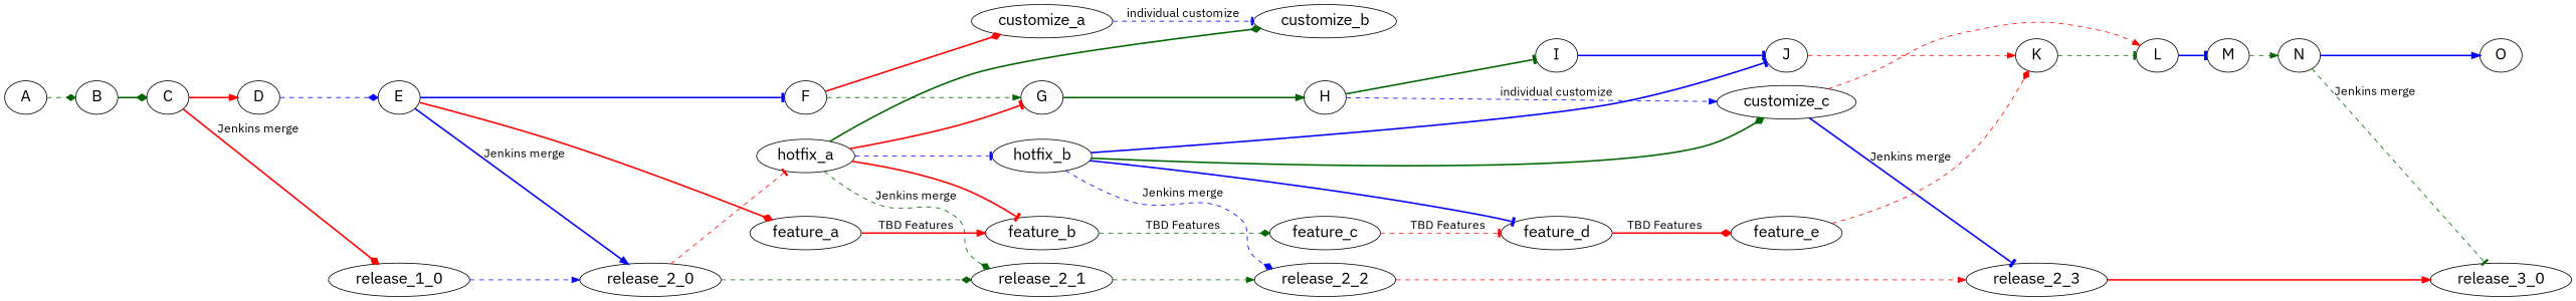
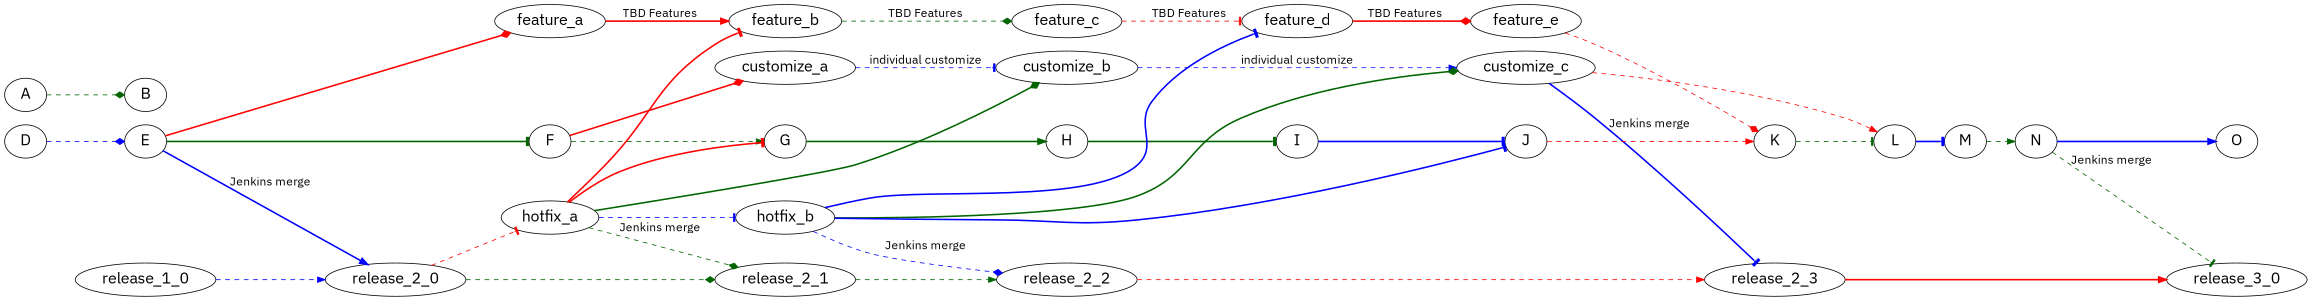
  digraph {
    fontname="IBM Plex Sans"
    rankdir=LR
    node [fontname="IBM Plex Sans" fontsize=20]
    edge [arrowhead=tee color=darkgreen fontname="IBM Plex Sans" fontsize=16 style=bold weight=50]
    K
    release_2_3
    customize_c
    J
    customize_a
    G
    L
    release_3_0
    customize_b
    H
    feature_a
    feature_b
    feature_c
    feature_d
    feature_e
    M
    A
    B
-   C
    D
    release_1_0
    E
    release_2_0
    F
    release_2_1
    hotfix_a
    I
    N
    O
    release_2_2
    hotfix_b
    subgraph sub_1 {
      rank=same
      K
      release_2_3
    }
    subgraph sub_2 {
      rank=same
      customize_c
      J
    }
    subgraph sub_3 {
      rank=same
      customize_a
      G
    }
    K -> L [style=dashed]
    release_2_3 -> release_3_0 [arrowhead=normal color=red]
    customize_c -> release_2_3 [color=blue label="Jenkins merge" weight=""]
    customize_c -> L [arrowhead=normal color=red style=dashed weight=""]
    J -> K [arrowhead=normal color=red style=dashed]
    customize_a -> customize_b [color=blue label="individual customize" style=dashed]
    G -> H [arrowhead=normal]
    L -> M [color=blue]
-   H -> customize_c [arrowhead=normal color=blue label="individual customize" style=dashed]
+   customize_b -> customize_c [arrowhead=normal color=blue label="individual customize" style=dashed]
    H -> I
    feature_a -> feature_b [arrowhead=normal color=red label="TBD Features"]
    feature_b -> feature_c [arrowhead=diamond label="TBD Features" style=dashed]
    feature_c -> feature_d [color=red label="TBD Features" style=dashed]
    feature_d -> feature_e [arrowhead=diamond color=red label="TBD Features"]
    feature_e -> K [arrowhead=diamond color=red style=dashed weight=""]
    M -> N [arrowhead=normal style=dashed]
    A -> B [arrowhead=diamond style=dashed]
-   B -> C [arrowhead=diamond]
-   C -> D [arrowhead=normal color=red]
-   C -> release_1_0 [arrowhead=diamond color=red label="Jenkins merge" weight=""]
    D -> E [arrowhead=diamond color=blue style=dashed]
    release_1_0 -> release_2_0 [arrowhead=normal color=blue style=dashed]
    E -> feature_a [arrowhead=diamond color=red weight=""]
    E -> release_2_0 [arrowhead=normal color=blue label="Jenkins merge" weight=""]
-   E -> F [color=blue]
+   E -> F
    release_2_0 -> release_2_1 [arrowhead=diamond style=dashed]
    release_2_0 -> hotfix_a [color=red style=dashed weight=""]
    F -> customize_a [arrowhead=diamond color=red weight=""]
    F -> G [arrowhead=normal style=dashed]
    release_2_1 -> release_2_2 [arrowhead=normal style=dashed]
    hotfix_a -> G [color=red weight=""]
    hotfix_a -> customize_b [arrowhead=diamond weight=""]
    hotfix_a -> feature_b [color=red weight=""]
    hotfix_a -> release_2_1 [arrowhead=diamond label="Jenkins merge" style=dashed weight=""]
    hotfix_a -> hotfix_b [color=blue style=dashed]
    I -> J [color=blue]
    N -> release_3_0 [label="Jenkins merge" style=dashed weight=""]
    N -> O [arrowhead=normal color=blue]
    release_2_2 -> release_2_3 [arrowhead=normal color=red style=dashed]
    hotfix_b -> customize_c [arrowhead=diamond weight=""]
    hotfix_b -> J [color=blue weight=""]
    hotfix_b -> feature_d [color=blue weight=""]
    hotfix_b -> release_2_2 [arrowhead=diamond color=blue label="Jenkins merge" style=dashed weight=""]
  }
